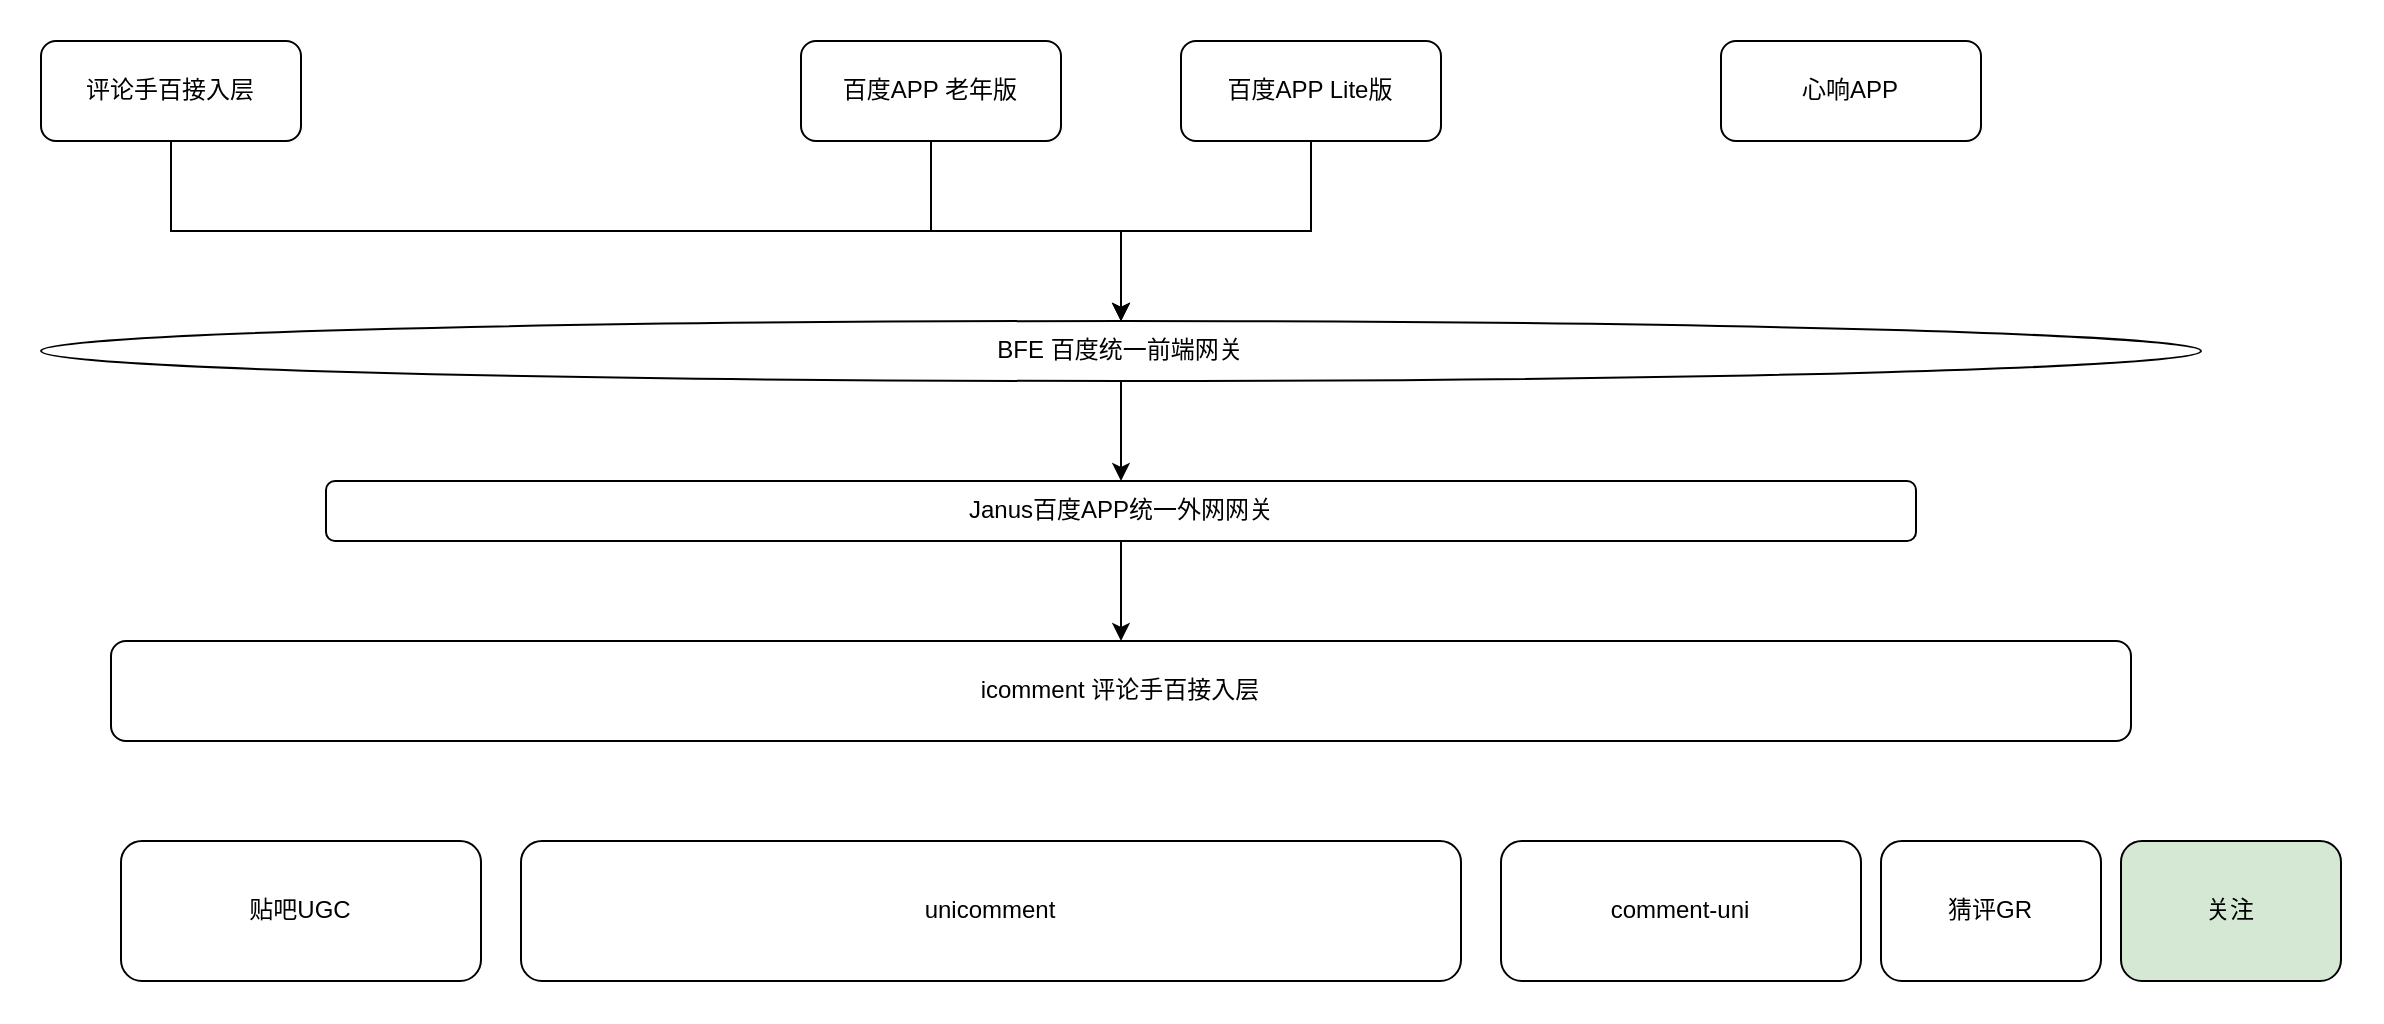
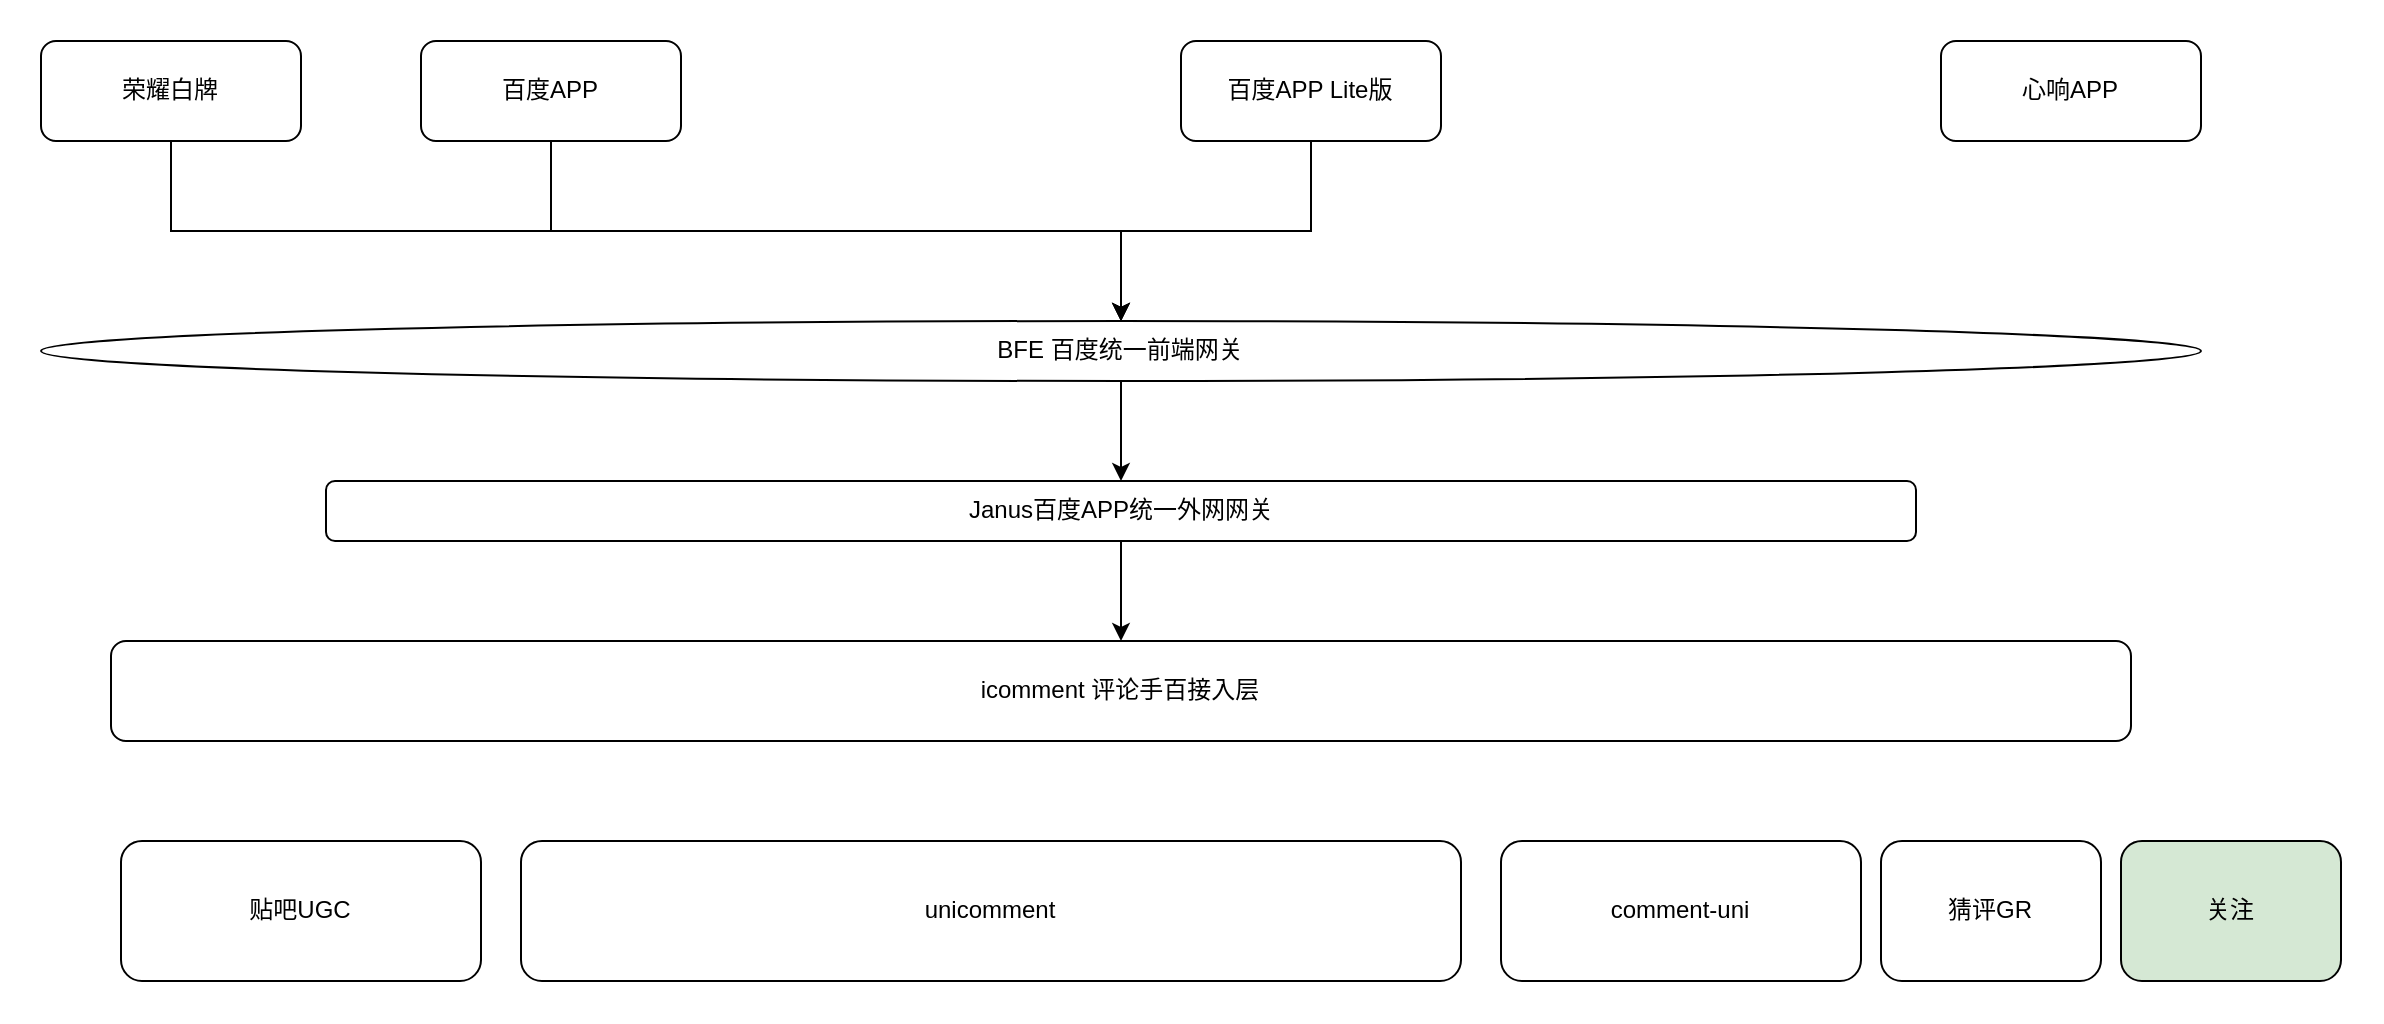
  <mxCell id="0" />
  <mxCell id="1" parent="0" />
- <mxCell id="4" style="edgeStyle=orthogonalEdgeStyle;rounded=0;orthogonalLoop=1;jettySize=auto;html=1;" edge="1" parent="1" source="5" target="12"><mxGeometry relative="1" as="geometry" /></mxCell>
- <mxCell id="5" value="百度APP 老年版" style="rounded=1;whiteSpace=wrap;html=1;" vertex="1" parent="1"><mxGeometry x="400" y="20" width="130" height="50" as="geometry" /></mxCell>
+ <mxCell id="2" style="edgeStyle=orthogonalEdgeStyle;rounded=0;orthogonalLoop=1;jettySize=auto;html=1;" edge="1" parent="1" source="3" target="12"><mxGeometry relative="1" as="geometry" /></mxCell>
+ <mxCell id="3" value="百度APP" style="rounded=1;whiteSpace=wrap;html=1;" vertex="1" parent="1"><mxGeometry y="20" width="130" height="50" as="geometry" x="210" /></mxCell>
  <mxCell id="6" style="edgeStyle=orthogonalEdgeStyle;rounded=0;orthogonalLoop=1;jettySize=auto;html=1;" edge="1" parent="1" source="7" target="12"><mxGeometry relative="1" as="geometry" /></mxCell>
  <mxCell id="7" value="百度APP Lite版" style="rounded=1;whiteSpace=wrap;html=1;" vertex="1" parent="1"><mxGeometry x="590" y="20" width="130" height="50" as="geometry" /></mxCell>
- <mxCell id="8" value="心响APP" style="rounded=1;whiteSpace=wrap;html=1;" vertex="1" parent="1"><mxGeometry x="860" y="20" width="130" height="50" as="geometry" /></mxCell>
+ <mxCell id="8" value="心响APP" style="rounded=1;whiteSpace=wrap;html=1;" vertex="1" parent="1"><mxGeometry x="970" y="20" width="130" height="50" as="geometry" /></mxCell>
  <mxCell id="9" style="edgeStyle=orthogonalEdgeStyle;rounded=0;orthogonalLoop=1;jettySize=auto;html=1;" edge="1" parent="1" source="10" target="12"><mxGeometry relative="1" as="geometry" /></mxCell>
- <mxCell id="10" value="评论手百接入层" style="rounded=1;whiteSpace=wrap;html=1;" vertex="1" parent="1"><mxGeometry x="20" y="20" width="130" height="50" as="geometry" /></mxCell>
+ <mxCell id="10" value="荣耀白牌" style="rounded=1;whiteSpace=wrap;html=1;" vertex="1" parent="1"><mxGeometry x="20" y="20" width="130" height="50" as="geometry" /></mxCell>
  <mxCell id="11" value="" style="edgeStyle=orthogonalEdgeStyle;rounded=0;orthogonalLoop=1;jettySize=auto;html=1;" edge="1" parent="1" source="12" target="14"><mxGeometry relative="1" as="geometry"><mxPoint x="560" y="255" as="targetPoint" /></mxGeometry></mxCell>
  <mxCell id="12" value="BFE 百度统一前端网关" style="ellipse;whiteSpace=wrap;html=1;" vertex="1" parent="1"><mxGeometry x="20" y="160" width="1080" height="30" as="geometry" /></mxCell>
  <mxCell id="13" value="" style="edgeStyle=orthogonalEdgeStyle;rounded=0;orthogonalLoop=1;jettySize=auto;html=1;" edge="1" parent="1" source="14" target="15"><mxGeometry relative="1" as="geometry" /></mxCell>
  <mxCell id="14" value="Janus百度APP统一外网网关" style="rounded=1;whiteSpace=wrap;html=1;" vertex="1" parent="1"><mxGeometry x="162.5" y="240" width="795" height="30" as="geometry" /></mxCell>
  <mxCell id="15" value="icomment 评论手百接入层" style="whiteSpace=wrap;html=1;rounded=1;" vertex="1" parent="1"><mxGeometry x="55" y="320" width="1010" height="50" as="geometry" /></mxCell>
  <mxCell id="16" value="unicomment" style="rounded=1;whiteSpace=wrap;html=1;" vertex="1" parent="1"><mxGeometry x="260" y="420" width="470" height="70" as="geometry" /></mxCell>
  <mxCell id="17" value="贴吧UGC" style="rounded=1;whiteSpace=wrap;html=1;" vertex="1" parent="1"><mxGeometry x="60" y="420" width="180" height="70" as="geometry" /></mxCell>
  <mxCell id="18" value="猜评GR" style="rounded=1;whiteSpace=wrap;html=1;" vertex="1" parent="1"><mxGeometry x="940" y="420" width="110" height="70" as="geometry" /></mxCell>
  <mxCell id="19" value="关注" style="rounded=1;whiteSpace=wrap;html=1;fillColor=#d5e8d4;" vertex="1" parent="1"><mxGeometry x="1060" y="420" width="110" height="70" as="geometry" /></mxCell>
  <mxCell id="20" value="comment-uni" style="rounded=1;whiteSpace=wrap;html=1;" vertex="1" parent="1"><mxGeometry x="750" y="420" width="180" height="70" as="geometry" /></mxCell>
